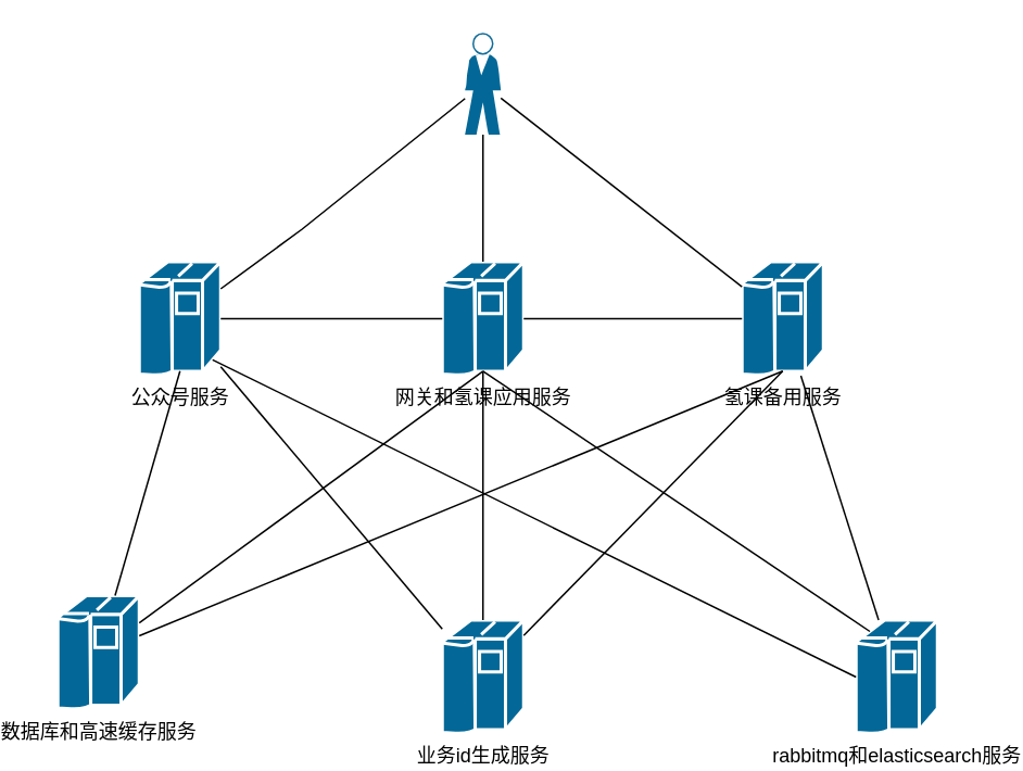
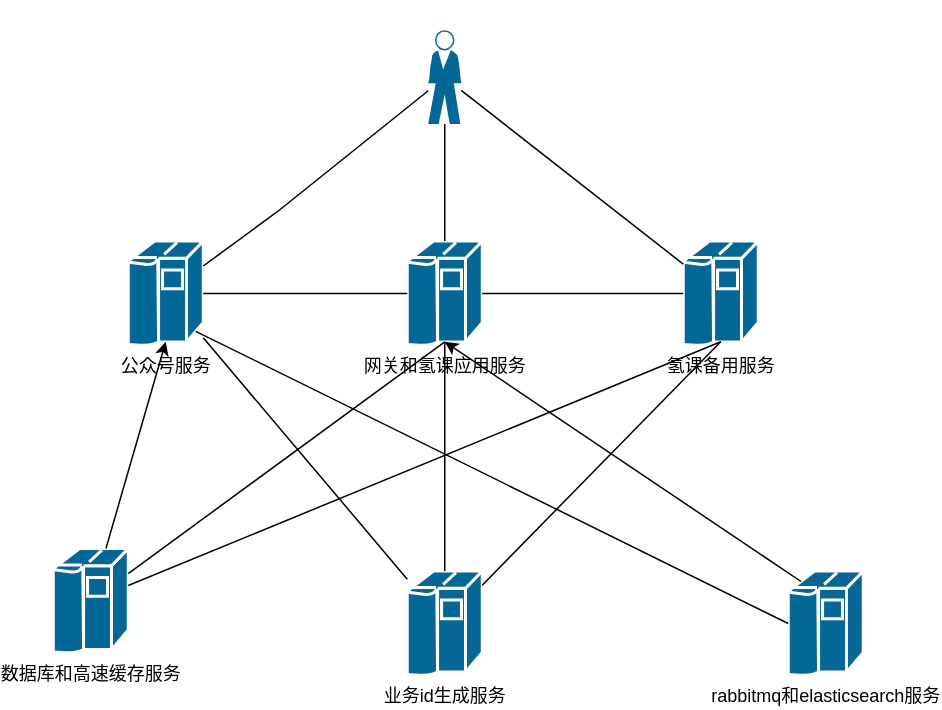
  <mxCell id="0" />
  <mxCell id="1" parent="0" />
  <mxCell id="2" value="网关和氢课应用服务" style="shape=mxgraph.cisco.computers_and_peripherals.ibm_mainframe;sketch=0;html=1;pointerEvents=1;dashed=0;fillColor=#036897;strokeColor=#ffffff;strokeWidth=2;verticalLabelPosition=bottom;verticalAlign=top;align=center;outlineConnect=0;" vertex="1" parent="1"><mxGeometry x="256" y="160" width="50" height="70" as="geometry" /></mxCell>
  <mxCell id="3" value="数据库和高速缓存服务" style="shape=mxgraph.cisco.computers_and_peripherals.ibm_mainframe;sketch=0;html=1;pointerEvents=1;dashed=0;fillColor=#036897;strokeColor=#ffffff;strokeWidth=2;verticalLabelPosition=bottom;verticalAlign=top;align=center;outlineConnect=0;" vertex="1" parent="1"><mxGeometry x="20" y="365" width="50" height="70" as="geometry" /></mxCell>
  <mxCell id="4" value="业务id生成服务" style="shape=mxgraph.cisco.computers_and_peripherals.ibm_mainframe;sketch=0;html=1;pointerEvents=1;dashed=0;fillColor=#036897;strokeColor=#ffffff;strokeWidth=2;verticalLabelPosition=bottom;verticalAlign=top;align=center;outlineConnect=0;" vertex="1" parent="1"><mxGeometry x="256" y="380" width="50" height="70" as="geometry" /></mxCell>
  <mxCell id="5" value="rabbitmq和elasticsearch服务" style="shape=mxgraph.cisco.computers_and_peripherals.ibm_mainframe;sketch=0;html=1;pointerEvents=1;dashed=0;fillColor=#036897;strokeColor=#ffffff;strokeWidth=2;verticalLabelPosition=bottom;verticalAlign=top;align=center;outlineConnect=0;" vertex="1" parent="1"><mxGeometry x="510" y="380" width="50" height="70" as="geometry" /></mxCell>
  <mxCell id="6" value="公众号服务" style="shape=mxgraph.cisco.computers_and_peripherals.ibm_mainframe;sketch=0;html=1;pointerEvents=1;dashed=0;fillColor=#036897;strokeColor=#ffffff;strokeWidth=2;verticalLabelPosition=bottom;verticalAlign=top;align=center;outlineConnect=0;" vertex="1" parent="1"><mxGeometry x="70" y="160" width="50" height="70" as="geometry" /></mxCell>
  <mxCell id="7" value="氢课备用服务" style="shape=mxgraph.cisco.computers_and_peripherals.ibm_mainframe;sketch=0;html=1;pointerEvents=1;dashed=0;fillColor=#036897;strokeColor=#ffffff;strokeWidth=2;verticalLabelPosition=bottom;verticalAlign=top;align=center;outlineConnect=0;" vertex="1" parent="1"><mxGeometry x="440" y="160" width="50" height="70" as="geometry" /></mxCell>
  <mxCell id="8" value="" style="shape=mxgraph.cisco.people.standing_man;sketch=0;html=1;pointerEvents=1;dashed=0;fillColor=#036897;strokeColor=#ffffff;strokeWidth=2;verticalLabelPosition=bottom;verticalAlign=top;align=center;outlineConnect=0;" vertex="1" parent="1"><mxGeometry x="270" y="20" width="22" height="62" as="geometry" /></mxCell>
  <mxCell id="9" value="" style="endArrow=none;html=1;rounded=0;" edge="1" parent="1" source="6" target="8"><mxGeometry width="50" height="50" relative="1" as="geometry"><mxPoint x="320" y="320" as="sourcePoint" /><mxPoint x="380" y="270" as="targetPoint" /><Array as="points"><mxPoint x="170" y="140" /></Array></mxGeometry></mxCell>
  <mxCell id="10" value="" style="endArrow=none;html=1;rounded=0;" edge="1" parent="1" source="7" target="8"><mxGeometry width="50" height="50" relative="1" as="geometry"><mxPoint x="330" y="220" as="sourcePoint" /><mxPoint x="380" y="170" as="targetPoint" /></mxGeometry></mxCell>
  <mxCell id="11" value="" style="endArrow=none;html=1;rounded=0;" edge="1" parent="1" source="2" target="8"><mxGeometry width="50" height="50" relative="1" as="geometry"><mxPoint x="330" y="220" as="sourcePoint" /><mxPoint x="380" y="170" as="targetPoint" /></mxGeometry></mxCell>
  <mxCell id="12" value="" style="endArrow=none;html=1;rounded=0;" edge="1" parent="1" source="2" target="7"><mxGeometry width="50" height="50" relative="1" as="geometry"><mxPoint x="330" y="220" as="sourcePoint" /><mxPoint x="380" y="170" as="targetPoint" /></mxGeometry></mxCell>
  <mxCell id="13" value="" style="endArrow=none;html=1;rounded=0;" edge="1" parent="1" source="6" target="2"><mxGeometry width="50" height="50" relative="1" as="geometry"><mxPoint x="330" y="220" as="sourcePoint" /><mxPoint x="380" y="170" as="targetPoint" /></mxGeometry></mxCell>
- <mxCell id="14" value="" style="endArrow=none;html=1;rounded=0;entryX=0.5;entryY=0.96;entryDx=0;entryDy=0;entryPerimeter=0;" edge="1" parent="1" source="3" target="6"><mxGeometry width="50" height="50" relative="1" as="geometry"><mxPoint x="330" y="420" as="sourcePoint" /><mxPoint x="380" y="370" as="targetPoint" /></mxGeometry></mxCell>
+ <mxCell id="14" value="" style="endArrow=classic;html=1;rounded=0;entryX=0.5;entryY=0.96;entryDx=0;entryDy=0;entryPerimeter=0;" edge="1" parent="1" source="3" target="6"><mxGeometry width="50" height="50" relative="1" as="geometry"><mxPoint x="330" y="420" as="sourcePoint" /><mxPoint x="380" y="370" as="targetPoint" /></mxGeometry></mxCell>
  <mxCell id="15" value="" style="endArrow=none;html=1;rounded=0;entryX=0.5;entryY=0.96;entryDx=0;entryDy=0;entryPerimeter=0;" edge="1" parent="1" source="3" target="2"><mxGeometry width="50" height="50" relative="1" as="geometry"><mxPoint x="330" y="420" as="sourcePoint" /><mxPoint x="380" y="370" as="targetPoint" /></mxGeometry></mxCell>
  <mxCell id="16" value="" style="endArrow=none;html=1;rounded=0;entryX=0.5;entryY=0.96;entryDx=0;entryDy=0;entryPerimeter=0;" edge="1" parent="1" source="3" target="7"><mxGeometry width="50" height="50" relative="1" as="geometry"><mxPoint x="330" y="420" as="sourcePoint" /><mxPoint x="380" y="370" as="targetPoint" /></mxGeometry></mxCell>
  <mxCell id="17" value="" style="endArrow=none;html=1;rounded=0;" edge="1" parent="1" source="4" target="6"><mxGeometry width="50" height="50" relative="1" as="geometry"><mxPoint x="330" y="420" as="sourcePoint" /><mxPoint x="380" y="370" as="targetPoint" /></mxGeometry></mxCell>
  <mxCell id="18" value="" style="endArrow=none;html=1;rounded=0;entryX=0.5;entryY=0.96;entryDx=0;entryDy=0;entryPerimeter=0;" edge="1" parent="1" source="4" target="2"><mxGeometry width="50" height="50" relative="1" as="geometry"><mxPoint x="330" y="420" as="sourcePoint" /><mxPoint x="380" y="370" as="targetPoint" /></mxGeometry></mxCell>
  <mxCell id="19" value="" style="endArrow=none;html=1;rounded=0;entryX=0.5;entryY=0.96;entryDx=0;entryDy=0;entryPerimeter=0;" edge="1" parent="1" source="4" target="7"><mxGeometry width="50" height="50" relative="1" as="geometry"><mxPoint x="330" y="420" as="sourcePoint" /><mxPoint x="380" y="370" as="targetPoint" /></mxGeometry></mxCell>
- <mxCell id="20" value="" style="endArrow=none;html=1;rounded=0;" edge="1" parent="1" source="5" target="7"><mxGeometry width="50" height="50" relative="1" as="geometry"><mxPoint x="330" y="420" as="sourcePoint" /><mxPoint x="380" y="370" as="targetPoint" /></mxGeometry></mxCell>
- <mxCell id="21" value="" style="endArrow=none;html=1;rounded=0;exitX=0.17;exitY=0.1;exitDx=0;exitDy=0;exitPerimeter=0;entryX=0.5;entryY=0.96;entryDx=0;entryDy=0;entryPerimeter=0;" edge="1" parent="1" source="5" target="2"><mxGeometry width="50" height="50" relative="1" as="geometry"><mxPoint x="330" y="420" as="sourcePoint" /><mxPoint x="380" y="370" as="targetPoint" /></mxGeometry></mxCell>
+ <mxCell id="21" value="" style="endArrow=classic;html=1;rounded=0;exitX=0.17;exitY=0.1;exitDx=0;exitDy=0;exitPerimeter=0;entryX=0.5;entryY=0.96;entryDx=0;entryDy=0;entryPerimeter=0;" edge="1" parent="1" source="5" target="2"><mxGeometry width="50" height="50" relative="1" as="geometry"><mxPoint x="330" y="420" as="sourcePoint" /><mxPoint x="380" y="370" as="targetPoint" /></mxGeometry></mxCell>
  <mxCell id="22" value="" style="endArrow=none;html=1;rounded=0;entryX=0;entryY=0.5;entryDx=0;entryDy=0;entryPerimeter=0;exitX=0.9;exitY=0.86;exitDx=0;exitDy=0;exitPerimeter=0;" edge="1" parent="1" source="6" target="5"><mxGeometry width="50" height="50" relative="1" as="geometry"><mxPoint x="330" y="420" as="sourcePoint" /><mxPoint x="380" y="370" as="targetPoint" /></mxGeometry></mxCell>
